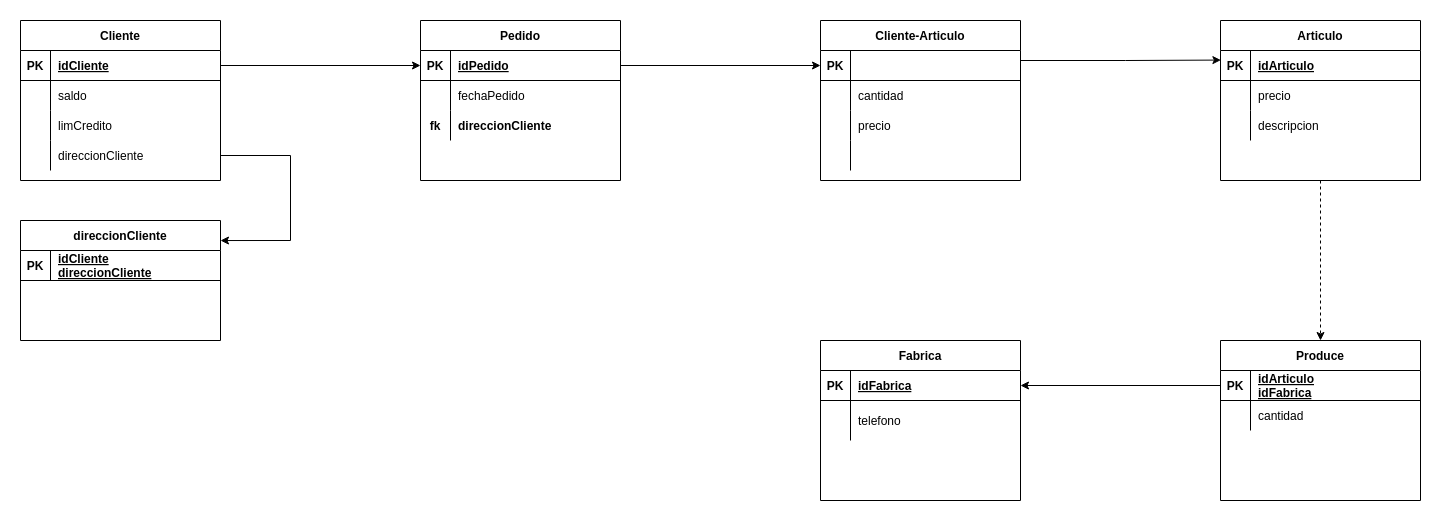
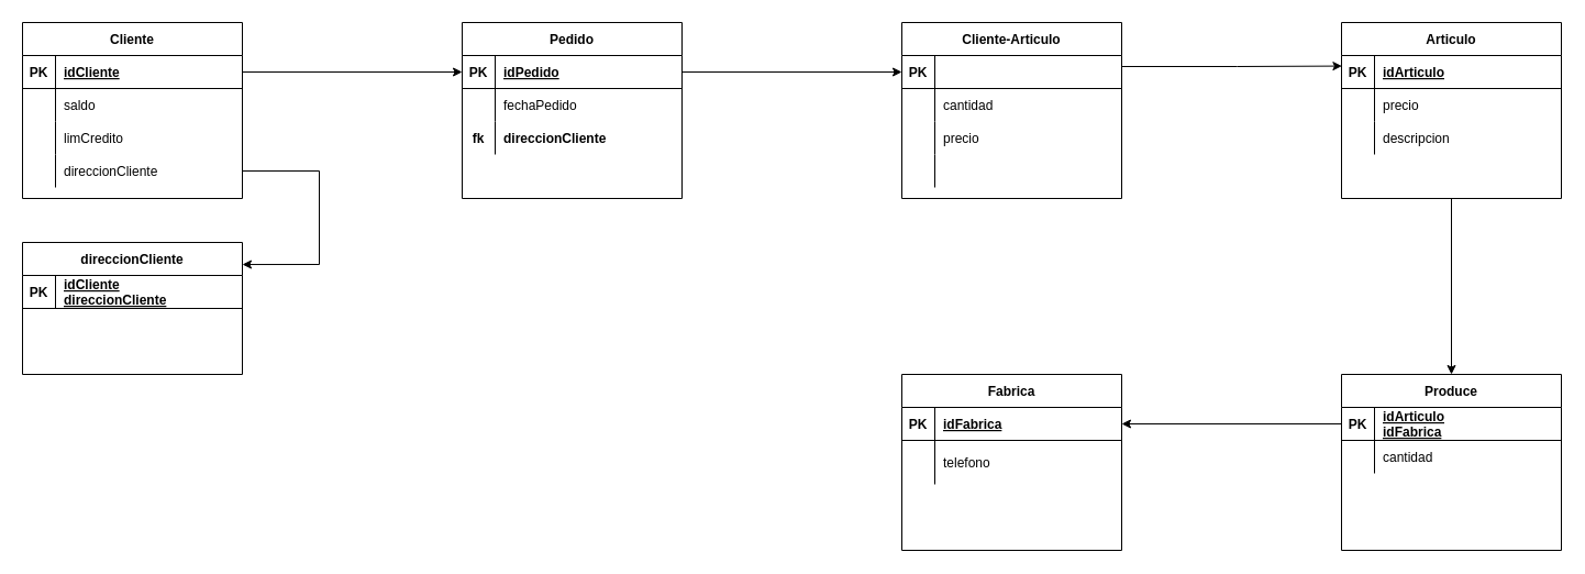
  <mxCell id="0" />
  <mxCell id="1" parent="0" />
  <mxCell id="2" style="edgeStyle=orthogonalEdgeStyle;rounded=0;orthogonalLoop=1;jettySize=auto;html=1;exitX=1;exitY=0.5;exitDx=0;exitDy=0;entryX=0;entryY=0.5;entryDx=0;entryDy=0;" parent="1" source="5" target="18" edge="1"><mxGeometry relative="1" as="geometry"><mxPoint x="340" y="65" as="targetPoint" /></mxGeometry></mxCell>
  <mxCell id="3" style="edgeStyle=orthogonalEdgeStyle;rounded=0;orthogonalLoop=1;jettySize=auto;html=1;exitX=1;exitY=0.5;exitDx=0;exitDy=0;entryX=1;entryY=0.167;entryDx=0;entryDy=0;entryPerimeter=0;" parent="1" source="14" target="27" edge="1"><mxGeometry relative="1" as="geometry"><mxPoint x="420" y="95" as="targetPoint" /><Array as="points"><mxPoint x="290" y="155" /><mxPoint x="290" y="240" /></Array></mxGeometry></mxCell>
  <mxCell id="4" value="Cliente" style="shape=table;startSize=30;container=1;collapsible=1;childLayout=tableLayout;fixedRows=1;rowLines=0;fontStyle=1;align=center;resizeLast=1;" parent="1" vertex="1"><mxGeometry x="20" y="20" width="200" height="160" as="geometry" /></mxCell>
  <mxCell id="5" value="" style="shape=partialRectangle;collapsible=0;dropTarget=0;pointerEvents=0;fillColor=none;top=0;left=0;bottom=1;right=0;points=[[0,0.5],[1,0.5]];portConstraint=eastwest;" parent="4" vertex="1"><mxGeometry y="30" width="200" height="30" as="geometry" /></mxCell>
  <mxCell id="6" value="PK" style="shape=partialRectangle;connectable=0;fillColor=none;top=0;left=0;bottom=0;right=0;fontStyle=1;overflow=hidden;" parent="5" vertex="1"><mxGeometry width="30" height="30" as="geometry" /></mxCell>
  <mxCell id="7" value="idCliente" style="shape=partialRectangle;connectable=0;fillColor=none;top=0;left=0;bottom=0;right=0;align=left;spacingLeft=6;fontStyle=5;overflow=hidden;" parent="5" vertex="1"><mxGeometry x="30" width="170" height="30" as="geometry" /></mxCell>
  <mxCell id="8" value="" style="shape=partialRectangle;collapsible=0;dropTarget=0;pointerEvents=0;fillColor=none;top=0;left=0;bottom=0;right=0;points=[[0,0.5],[1,0.5]];portConstraint=eastwest;" parent="4" vertex="1"><mxGeometry y="60" width="200" height="30" as="geometry" /></mxCell>
  <mxCell id="9" value="" style="shape=partialRectangle;connectable=0;fillColor=none;top=0;left=0;bottom=0;right=0;editable=1;overflow=hidden;" parent="8" vertex="1"><mxGeometry width="30" height="30" as="geometry" /></mxCell>
  <mxCell id="10" value="saldo" style="shape=partialRectangle;connectable=0;fillColor=none;top=0;left=0;bottom=0;right=0;align=left;spacingLeft=6;overflow=hidden;" parent="8" vertex="1"><mxGeometry x="30" width="170" height="30" as="geometry" /></mxCell>
  <mxCell id="11" value="" style="shape=partialRectangle;collapsible=0;dropTarget=0;pointerEvents=0;fillColor=none;top=0;left=0;bottom=0;right=0;points=[[0,0.5],[1,0.5]];portConstraint=eastwest;" parent="4" vertex="1"><mxGeometry y="90" width="200" height="30" as="geometry" /></mxCell>
  <mxCell id="12" value="" style="shape=partialRectangle;connectable=0;fillColor=none;top=0;left=0;bottom=0;right=0;editable=1;overflow=hidden;" parent="11" vertex="1"><mxGeometry width="30" height="30" as="geometry" /></mxCell>
  <mxCell id="13" value="limCredito" style="shape=partialRectangle;connectable=0;fillColor=none;top=0;left=0;bottom=0;right=0;align=left;spacingLeft=6;overflow=hidden;" parent="11" vertex="1"><mxGeometry x="30" width="170" height="30" as="geometry" /></mxCell>
  <mxCell id="14" value="" style="shape=partialRectangle;collapsible=0;dropTarget=0;pointerEvents=0;fillColor=none;top=0;left=0;bottom=0;right=0;points=[[0,0.5],[1,0.5]];portConstraint=eastwest;" parent="4" vertex="1"><mxGeometry y="120" width="200" height="30" as="geometry" /></mxCell>
  <mxCell id="15" value="" style="shape=partialRectangle;connectable=0;fillColor=none;top=0;left=0;bottom=0;right=0;editable=1;overflow=hidden;" parent="14" vertex="1"><mxGeometry width="30" height="30" as="geometry" /></mxCell>
  <mxCell id="16" value="direccionCliente" style="shape=partialRectangle;connectable=0;fillColor=none;top=0;left=0;bottom=0;right=0;align=left;spacingLeft=6;overflow=hidden;" parent="14" vertex="1"><mxGeometry x="30" width="170" height="30" as="geometry" /></mxCell>
  <mxCell id="17" value="Pedido" style="shape=table;startSize=30;container=1;collapsible=1;childLayout=tableLayout;fixedRows=1;rowLines=0;fontStyle=1;align=center;resizeLast=1;" vertex="1" parent="1"><mxGeometry x="420" y="20" width="200" height="160" as="geometry" /></mxCell>
  <mxCell id="18" value="" style="shape=partialRectangle;collapsible=0;dropTarget=0;pointerEvents=0;fillColor=none;top=0;left=0;bottom=1;right=0;points=[[0,0.5],[1,0.5]];portConstraint=eastwest;" vertex="1" parent="17"><mxGeometry y="30" width="200" height="30" as="geometry" /></mxCell>
  <mxCell id="19" value="PK" style="shape=partialRectangle;connectable=0;fillColor=none;top=0;left=0;bottom=0;right=0;fontStyle=1;overflow=hidden;" vertex="1" parent="18"><mxGeometry width="30" height="30" as="geometry" /></mxCell>
  <mxCell id="20" value="idPedido" style="shape=partialRectangle;connectable=0;fillColor=none;top=0;left=0;bottom=0;right=0;align=left;spacingLeft=6;fontStyle=5;overflow=hidden;" vertex="1" parent="18"><mxGeometry x="30" width="170" height="30" as="geometry" /></mxCell>
  <mxCell id="21" value="" style="shape=partialRectangle;collapsible=0;dropTarget=0;pointerEvents=0;fillColor=none;top=0;left=0;bottom=0;right=0;points=[[0,0.5],[1,0.5]];portConstraint=eastwest;" vertex="1" parent="17"><mxGeometry y="60" width="200" height="30" as="geometry" /></mxCell>
  <mxCell id="22" value="" style="shape=partialRectangle;connectable=0;fillColor=none;top=0;left=0;bottom=0;right=0;editable=1;overflow=hidden;" vertex="1" parent="21"><mxGeometry width="30" height="30" as="geometry" /></mxCell>
  <mxCell id="23" value="fechaPedido" style="shape=partialRectangle;connectable=0;fillColor=none;top=0;left=0;bottom=0;right=0;align=left;spacingLeft=6;overflow=hidden;" vertex="1" parent="21"><mxGeometry x="30" width="170" height="30" as="geometry" /></mxCell>
  <mxCell id="24" value="" style="shape=partialRectangle;collapsible=0;dropTarget=0;pointerEvents=0;fillColor=none;top=0;left=0;bottom=0;right=0;points=[[0,0.5],[1,0.5]];portConstraint=eastwest;" vertex="1" parent="17"><mxGeometry y="90" width="200" height="30" as="geometry" /></mxCell>
  <mxCell id="25" value="fk" style="shape=partialRectangle;connectable=0;fillColor=none;top=0;left=0;bottom=0;right=0;editable=1;overflow=hidden;fontStyle=1" vertex="1" parent="24"><mxGeometry width="30" height="30" as="geometry" /></mxCell>
  <mxCell id="26" value="direccionCliente" style="shape=partialRectangle;connectable=0;fillColor=none;top=0;left=0;bottom=0;right=0;align=left;spacingLeft=6;overflow=hidden;fontStyle=1" vertex="1" parent="24"><mxGeometry x="30" width="170" height="30" as="geometry" /></mxCell>
  <mxCell id="27" value="direccionCliente" style="shape=table;startSize=30;container=1;collapsible=1;childLayout=tableLayout;fixedRows=1;rowLines=0;fontStyle=1;align=center;resizeLast=1;" vertex="1" parent="1"><mxGeometry x="20" y="220" width="200" height="120" as="geometry" /></mxCell>
  <mxCell id="28" value="" style="shape=partialRectangle;collapsible=0;dropTarget=0;pointerEvents=0;fillColor=none;top=0;left=0;bottom=1;right=0;points=[[0,0.5],[1,0.5]];portConstraint=eastwest;" vertex="1" parent="27"><mxGeometry y="30" width="200" height="30" as="geometry" /></mxCell>
  <mxCell id="29" value="PK" style="shape=partialRectangle;connectable=0;fillColor=none;top=0;left=0;bottom=0;right=0;fontStyle=1;overflow=hidden;" vertex="1" parent="28"><mxGeometry width="30" height="30" as="geometry" /></mxCell>
  <mxCell id="30" value="idCliente&#10;direccionCliente&#10;" style="shape=partialRectangle;connectable=0;fillColor=none;top=0;left=0;bottom=0;right=0;align=left;spacingLeft=6;fontStyle=5;overflow=hidden;" vertex="1" parent="28"><mxGeometry x="30" width="170" height="30" as="geometry" /></mxCell>
  <mxCell id="31" style="edgeStyle=orthogonalEdgeStyle;rounded=0;orthogonalLoop=1;jettySize=auto;html=1;exitX=1;exitY=0.5;exitDx=0;exitDy=0;entryX=0;entryY=0.5;entryDx=0;entryDy=0;" edge="1" parent="1" source="18" target="59"><mxGeometry relative="1" as="geometry" /></mxCell>
  <mxCell id="32" style="edgeStyle=orthogonalEdgeStyle;rounded=0;orthogonalLoop=1;jettySize=auto;html=1;exitX=1;exitY=0.25;exitDx=0;exitDy=0;entryX=0.002;entryY=0.319;entryDx=0;entryDy=0;entryPerimeter=0;" edge="1" parent="1" source="58" target="35"><mxGeometry relative="1" as="geometry"><mxPoint x="1190" y="60.176" as="targetPoint" /><Array as="points"><mxPoint x="1125" y="60" /></Array></mxGeometry></mxCell>
- <mxCell id="33" style="edgeStyle=orthogonalEdgeStyle;rounded=0;orthogonalLoop=1;jettySize=auto;html=1;exitX=0.5;exitY=1;exitDx=0;exitDy=0;dashed=1;" edge="1" parent="1" source="34" target="44"><mxGeometry relative="1" as="geometry" /></mxCell>
+ <mxCell id="33" style="edgeStyle=orthogonalEdgeStyle;rounded=0;orthogonalLoop=1;jettySize=auto;html=1;exitX=0.5;exitY=1;exitDx=0;exitDy=0;" edge="1" parent="1" source="34" target="44"><mxGeometry relative="1" as="geometry" /></mxCell>
  <mxCell id="34" value="Articulo" style="shape=table;startSize=30;container=1;collapsible=1;childLayout=tableLayout;fixedRows=1;rowLines=0;fontStyle=1;align=center;resizeLast=1;" vertex="1" parent="1"><mxGeometry x="1220" y="20" width="200" height="160" as="geometry" /></mxCell>
  <mxCell id="35" value="" style="shape=partialRectangle;collapsible=0;dropTarget=0;pointerEvents=0;fillColor=none;top=0;left=0;bottom=1;right=0;points=[[0,0.5],[1,0.5]];portConstraint=eastwest;" vertex="1" parent="34"><mxGeometry y="30" width="200" height="30" as="geometry" /></mxCell>
  <mxCell id="36" value="PK" style="shape=partialRectangle;connectable=0;fillColor=none;top=0;left=0;bottom=0;right=0;fontStyle=1;overflow=hidden;" vertex="1" parent="35"><mxGeometry width="30" height="30" as="geometry" /></mxCell>
  <mxCell id="37" value="idArticulo" style="shape=partialRectangle;connectable=0;fillColor=none;top=0;left=0;bottom=0;right=0;align=left;spacingLeft=6;fontStyle=5;overflow=hidden;" vertex="1" parent="35"><mxGeometry x="30" width="170" height="30" as="geometry" /></mxCell>
  <mxCell id="38" value="" style="shape=partialRectangle;collapsible=0;dropTarget=0;pointerEvents=0;fillColor=none;top=0;left=0;bottom=0;right=0;points=[[0,0.5],[1,0.5]];portConstraint=eastwest;" vertex="1" parent="34"><mxGeometry y="60" width="200" height="30" as="geometry" /></mxCell>
  <mxCell id="39" value="" style="shape=partialRectangle;connectable=0;fillColor=none;top=0;left=0;bottom=0;right=0;editable=1;overflow=hidden;" vertex="1" parent="38"><mxGeometry width="30" height="30" as="geometry" /></mxCell>
  <mxCell id="40" value="precio" style="shape=partialRectangle;connectable=0;fillColor=none;top=0;left=0;bottom=0;right=0;align=left;spacingLeft=6;overflow=hidden;" vertex="1" parent="38"><mxGeometry x="30" width="170" height="30" as="geometry" /></mxCell>
  <mxCell id="41" value="" style="shape=partialRectangle;collapsible=0;dropTarget=0;pointerEvents=0;fillColor=none;top=0;left=0;bottom=0;right=0;points=[[0,0.5],[1,0.5]];portConstraint=eastwest;" vertex="1" parent="34"><mxGeometry y="90" width="200" height="30" as="geometry" /></mxCell>
  <mxCell id="42" value="" style="shape=partialRectangle;connectable=0;fillColor=none;top=0;left=0;bottom=0;right=0;editable=1;overflow=hidden;" vertex="1" parent="41"><mxGeometry width="30" height="30" as="geometry" /></mxCell>
  <mxCell id="43" value="descripcion" style="shape=partialRectangle;connectable=0;fillColor=none;top=0;left=0;bottom=0;right=0;align=left;spacingLeft=6;overflow=hidden;" vertex="1" parent="41"><mxGeometry x="30" width="170" height="30" as="geometry" /></mxCell>
  <mxCell id="44" value="Produce" style="shape=table;startSize=30;container=1;collapsible=1;childLayout=tableLayout;fixedRows=1;rowLines=0;fontStyle=1;align=center;resizeLast=1;" vertex="1" parent="1"><mxGeometry x="1220" y="340" width="200" height="160" as="geometry" /></mxCell>
  <mxCell id="45" value="" style="shape=partialRectangle;collapsible=0;dropTarget=0;pointerEvents=0;fillColor=none;top=0;left=0;bottom=1;right=0;points=[[0,0.5],[1,0.5]];portConstraint=eastwest;" vertex="1" parent="44"><mxGeometry y="30" width="200" height="30" as="geometry" /></mxCell>
  <mxCell id="46" value="PK" style="shape=partialRectangle;connectable=0;fillColor=none;top=0;left=0;bottom=0;right=0;fontStyle=1;overflow=hidden;" vertex="1" parent="45"><mxGeometry width="30" height="30" as="geometry" /></mxCell>
  <mxCell id="47" value="idArticulo&#10;idFabrica&#10;" style="shape=partialRectangle;connectable=0;fillColor=none;top=0;left=0;bottom=0;right=0;align=left;spacingLeft=6;fontStyle=5;overflow=hidden;" vertex="1" parent="45"><mxGeometry x="30" width="170" height="30" as="geometry" /></mxCell>
  <mxCell id="48" value="" style="shape=partialRectangle;collapsible=0;dropTarget=0;pointerEvents=0;fillColor=none;top=0;left=0;bottom=0;right=0;points=[[0,0.5],[1,0.5]];portConstraint=eastwest;" vertex="1" parent="44"><mxGeometry y="60" width="200" height="30" as="geometry" /></mxCell>
  <mxCell id="49" value="" style="shape=partialRectangle;connectable=0;fillColor=none;top=0;left=0;bottom=0;right=0;editable=1;overflow=hidden;" vertex="1" parent="48"><mxGeometry width="30" height="30" as="geometry" /></mxCell>
  <mxCell id="50" value="cantidad" style="shape=partialRectangle;connectable=0;fillColor=none;top=0;left=0;bottom=0;right=0;align=left;spacingLeft=6;overflow=hidden;" vertex="1" parent="48"><mxGeometry x="30" width="170" height="30" as="geometry" /></mxCell>
  <mxCell id="51" value="Fabrica" style="shape=table;startSize=30;container=1;collapsible=1;childLayout=tableLayout;fixedRows=1;rowLines=0;fontStyle=1;align=center;resizeLast=1;" parent="1" vertex="1"><mxGeometry x="820" y="340" width="200" height="160" as="geometry" /></mxCell>
  <mxCell id="52" value="" style="shape=partialRectangle;collapsible=0;dropTarget=0;pointerEvents=0;fillColor=none;top=0;left=0;bottom=1;right=0;points=[[0,0.5],[1,0.5]];portConstraint=eastwest;" parent="51" vertex="1"><mxGeometry y="30" width="200" height="30" as="geometry" /></mxCell>
  <mxCell id="53" value="PK" style="shape=partialRectangle;connectable=0;fillColor=none;top=0;left=0;bottom=0;right=0;fontStyle=1;overflow=hidden;" parent="52" vertex="1"><mxGeometry width="30" height="30" as="geometry" /></mxCell>
  <mxCell id="54" value="idFabrica" style="shape=partialRectangle;connectable=0;fillColor=none;top=0;left=0;bottom=0;right=0;align=left;spacingLeft=6;fontStyle=5;overflow=hidden;" parent="52" vertex="1"><mxGeometry x="30" width="170" height="30" as="geometry" /></mxCell>
  <mxCell id="55" value="" style="shape=partialRectangle;collapsible=0;dropTarget=0;pointerEvents=0;fillColor=none;top=0;left=0;bottom=0;right=0;points=[[0,0.5],[1,0.5]];portConstraint=eastwest;" parent="51" vertex="1"><mxGeometry y="60" width="200" height="40" as="geometry" /></mxCell>
  <mxCell id="56" value="" style="shape=partialRectangle;connectable=0;fillColor=none;top=0;left=0;bottom=0;right=0;editable=1;overflow=hidden;" parent="55" vertex="1"><mxGeometry width="30" height="40" as="geometry" /></mxCell>
  <mxCell id="57" value="telefono" style="shape=partialRectangle;connectable=0;fillColor=none;top=0;left=0;bottom=0;right=0;align=left;spacingLeft=6;overflow=hidden;" parent="55" vertex="1"><mxGeometry x="30" width="170" height="40" as="geometry" /></mxCell>
  <mxCell id="58" value="Cliente-Articulo" style="shape=table;startSize=30;container=1;collapsible=1;childLayout=tableLayout;fixedRows=1;rowLines=0;fontStyle=1;align=center;resizeLast=1;" vertex="1" parent="1"><mxGeometry x="820" y="20" width="200" height="160" as="geometry" /></mxCell>
  <mxCell id="59" value="" style="shape=partialRectangle;collapsible=0;dropTarget=0;pointerEvents=0;fillColor=none;top=0;left=0;bottom=1;right=0;points=[[0,0.5],[1,0.5]];portConstraint=eastwest;" vertex="1" parent="58"><mxGeometry y="30" width="200" height="30" as="geometry" /></mxCell>
  <mxCell id="60" value="PK" style="shape=partialRectangle;connectable=0;fillColor=none;top=0;left=0;bottom=0;right=0;fontStyle=1;overflow=hidden;" vertex="1" parent="59"><mxGeometry width="30" height="30" as="geometry" /></mxCell>
  <mxCell id="61" value="" style="shape=partialRectangle;collapsible=0;dropTarget=0;pointerEvents=0;fillColor=none;top=0;left=0;bottom=0;right=0;points=[[0,0.5],[1,0.5]];portConstraint=eastwest;" vertex="1" parent="58"><mxGeometry y="60" width="200" height="30" as="geometry" /></mxCell>
  <mxCell id="62" value="" style="shape=partialRectangle;connectable=0;fillColor=none;top=0;left=0;bottom=0;right=0;editable=1;overflow=hidden;" vertex="1" parent="61"><mxGeometry width="30" height="30" as="geometry" /></mxCell>
  <mxCell id="63" value="cantidad" style="shape=partialRectangle;connectable=0;fillColor=none;top=0;left=0;bottom=0;right=0;align=left;spacingLeft=6;overflow=hidden;" vertex="1" parent="61"><mxGeometry x="30" width="170" height="30" as="geometry" /></mxCell>
  <mxCell id="64" value="" style="shape=partialRectangle;collapsible=0;dropTarget=0;pointerEvents=0;fillColor=none;top=0;left=0;bottom=0;right=0;points=[[0,0.5],[1,0.5]];portConstraint=eastwest;" vertex="1" parent="58"><mxGeometry y="90" width="200" height="30" as="geometry" /></mxCell>
  <mxCell id="65" value="" style="shape=partialRectangle;connectable=0;fillColor=none;top=0;left=0;bottom=0;right=0;editable=1;overflow=hidden;" vertex="1" parent="64"><mxGeometry width="30" height="30" as="geometry" /></mxCell>
  <mxCell id="66" value="precio" style="shape=partialRectangle;connectable=0;fillColor=none;top=0;left=0;bottom=0;right=0;align=left;spacingLeft=6;overflow=hidden;" vertex="1" parent="64"><mxGeometry x="30" width="170" height="30" as="geometry" /></mxCell>
  <mxCell id="67" value="" style="shape=partialRectangle;collapsible=0;dropTarget=0;pointerEvents=0;fillColor=none;top=0;left=0;bottom=0;right=0;points=[[0,0.5],[1,0.5]];portConstraint=eastwest;" vertex="1" parent="58"><mxGeometry y="120" width="200" height="30" as="geometry" /></mxCell>
  <mxCell id="68" value="" style="shape=partialRectangle;connectable=0;fillColor=none;top=0;left=0;bottom=0;right=0;editable=1;overflow=hidden;" vertex="1" parent="67"><mxGeometry width="30" height="30" as="geometry" /></mxCell>
  <mxCell id="69" value="" style="shape=partialRectangle;connectable=0;fillColor=none;top=0;left=0;bottom=0;right=0;align=left;spacingLeft=6;overflow=hidden;" vertex="1" parent="67"><mxGeometry x="30" width="170" height="30" as="geometry" /></mxCell>
  <mxCell id="70" style="edgeStyle=orthogonalEdgeStyle;rounded=0;orthogonalLoop=1;jettySize=auto;html=1;exitX=0;exitY=0.5;exitDx=0;exitDy=0;entryX=1;entryY=0.5;entryDx=0;entryDy=0;" edge="1" parent="1" source="45" target="52"><mxGeometry relative="1" as="geometry" /></mxCell>
